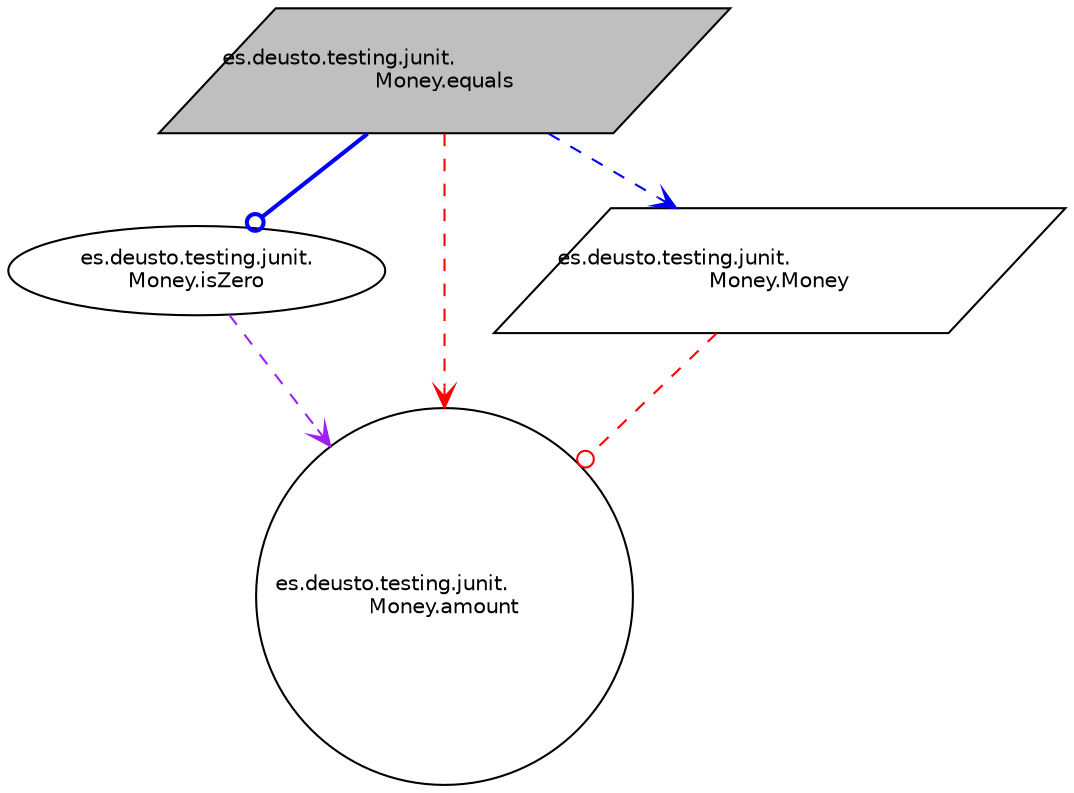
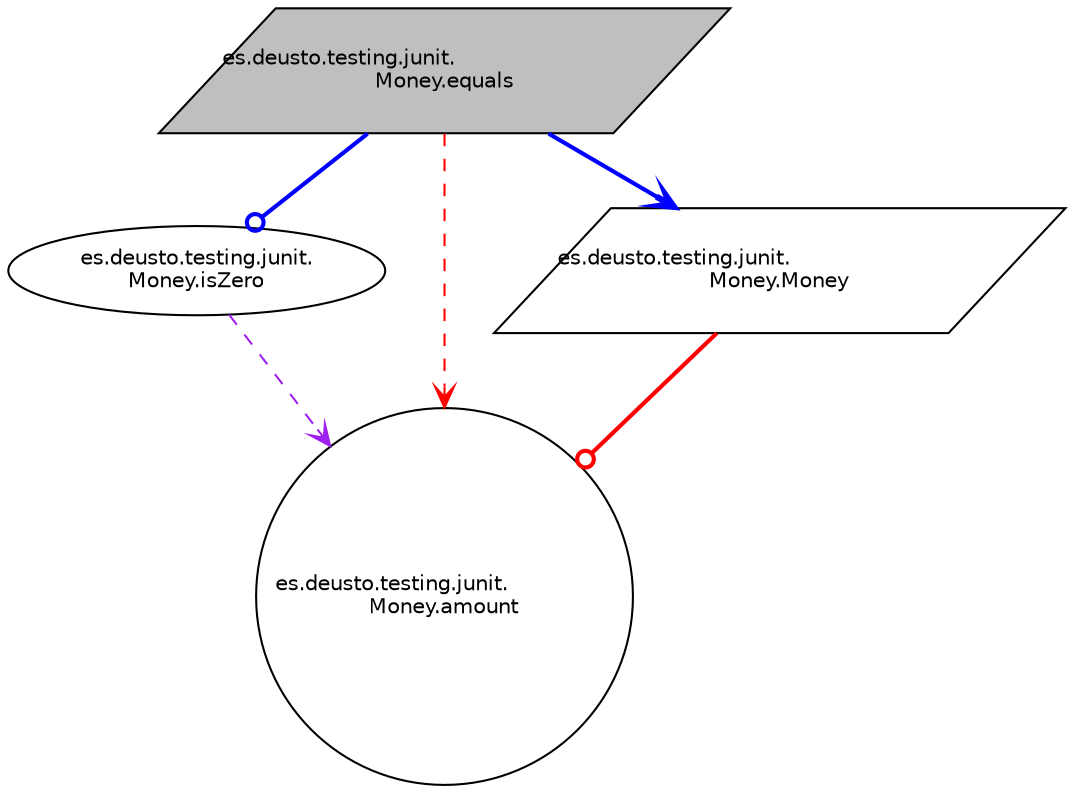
  digraph {
    rankdir=TB
    node [color=black fillcolor=white fontname=Helvetica fontsize=10 shape=parallelogram style=filled]
    edge [arrowhead=vee color=blue fontname=Helvetica fontsize=10 labelfontname=Helvetica labelfontsize=10 style=dashed]
    n1 [fillcolor=grey75 fontcolor=black height=0.2 label="es.deusto.testing.junit.\lMoney.equals" width=0.4]
    n2 [height=0.2 label="es.deusto.testing.junit.\lMoney.isZero" shape=ellipse width=0.4]
    n3 [height=0.2 label="es.deusto.testing.junit.\lMoney.amount" shape=circle width=0.4]
    n4 [height=0.2 label="es.deusto.testing.junit.\lMoney.Money" width=0.4]
    n1 -> n2 [arrowhead=odot style=bold]
    n1 -> n3 [color=red]
-   n1 -> n4
+   n1 -> n4 [style=bold]
    n2 -> n3 [color=purple]
-   n4 -> n3 [arrowhead=odot color=red]
+   n4 -> n3 [arrowhead=odot color=red style=bold]
  }
